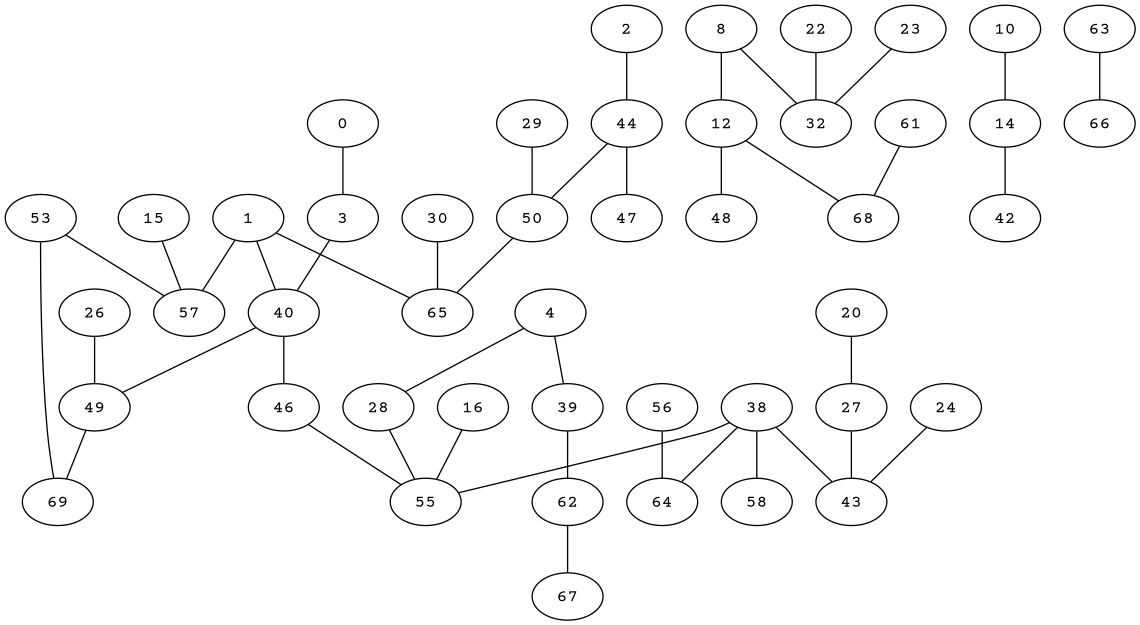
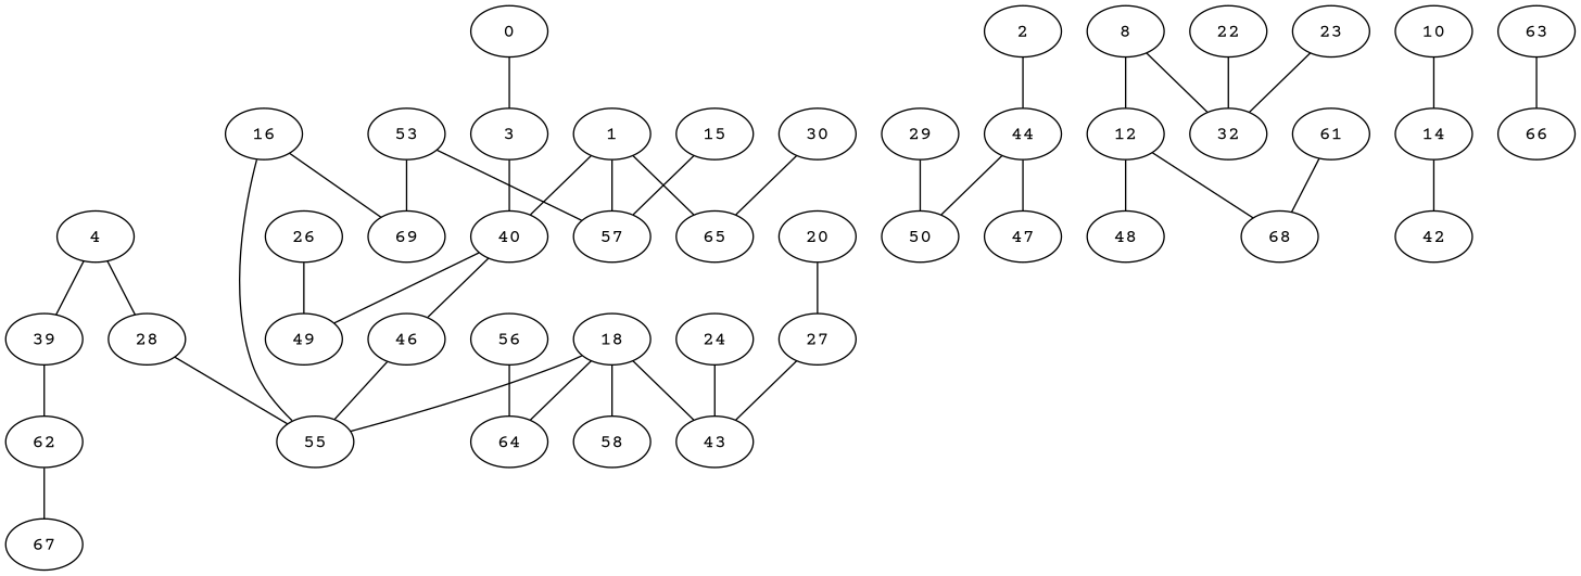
  strict graph {
    fontname="Courier Prime"
    node [fontname="Courier Prime"]
    edge [fontname="Courier Prime" weight=1]
    0
    3
    40
    1
    57
    65
    49
    46
    2
    44
    50
    47
    4
    28
    39
    55
    62
    8
    12
    32
    48
    68
    10
    14
    42
    15
    16
    69
-   18 [label=38]
+   18
    64
    43
    58
    20
    27
    22
    23
    24
    61
    26
    29
    30
    67
    63
    66
    53
    56
    0 -- 3
    3 -- 40
    40 -- 49
    40 -- 46
    1 -- 40
    1 -- 57
    1 -- 65
    46 -- 55
    2 -- 44
    44 -- 50
    44 -- 47
-   50 -- 65
    4 -- 28
    4 -- 39
    28 -- 55
    39 -- 62
    62 -- 67
    8 -- 12
    8 -- 32
    12 -- 48
    12 -- 68
    10 -- 14
    14 -- 42
    15 -- 57
    16 -- 55
-   49 -- 69
+   16 -- 69
    18 -- 55
    18 -- 64
    18 -- 43
    18 -- 58
    20 -- 27
    27 -- 43
    22 -- 32
    23 -- 32
    24 -- 43
    61 -- 68
    26 -- 49
    29 -- 50
    30 -- 65
    63 -- 66
    53 -- 57
    53 -- 69
    56 -- 64
  }
